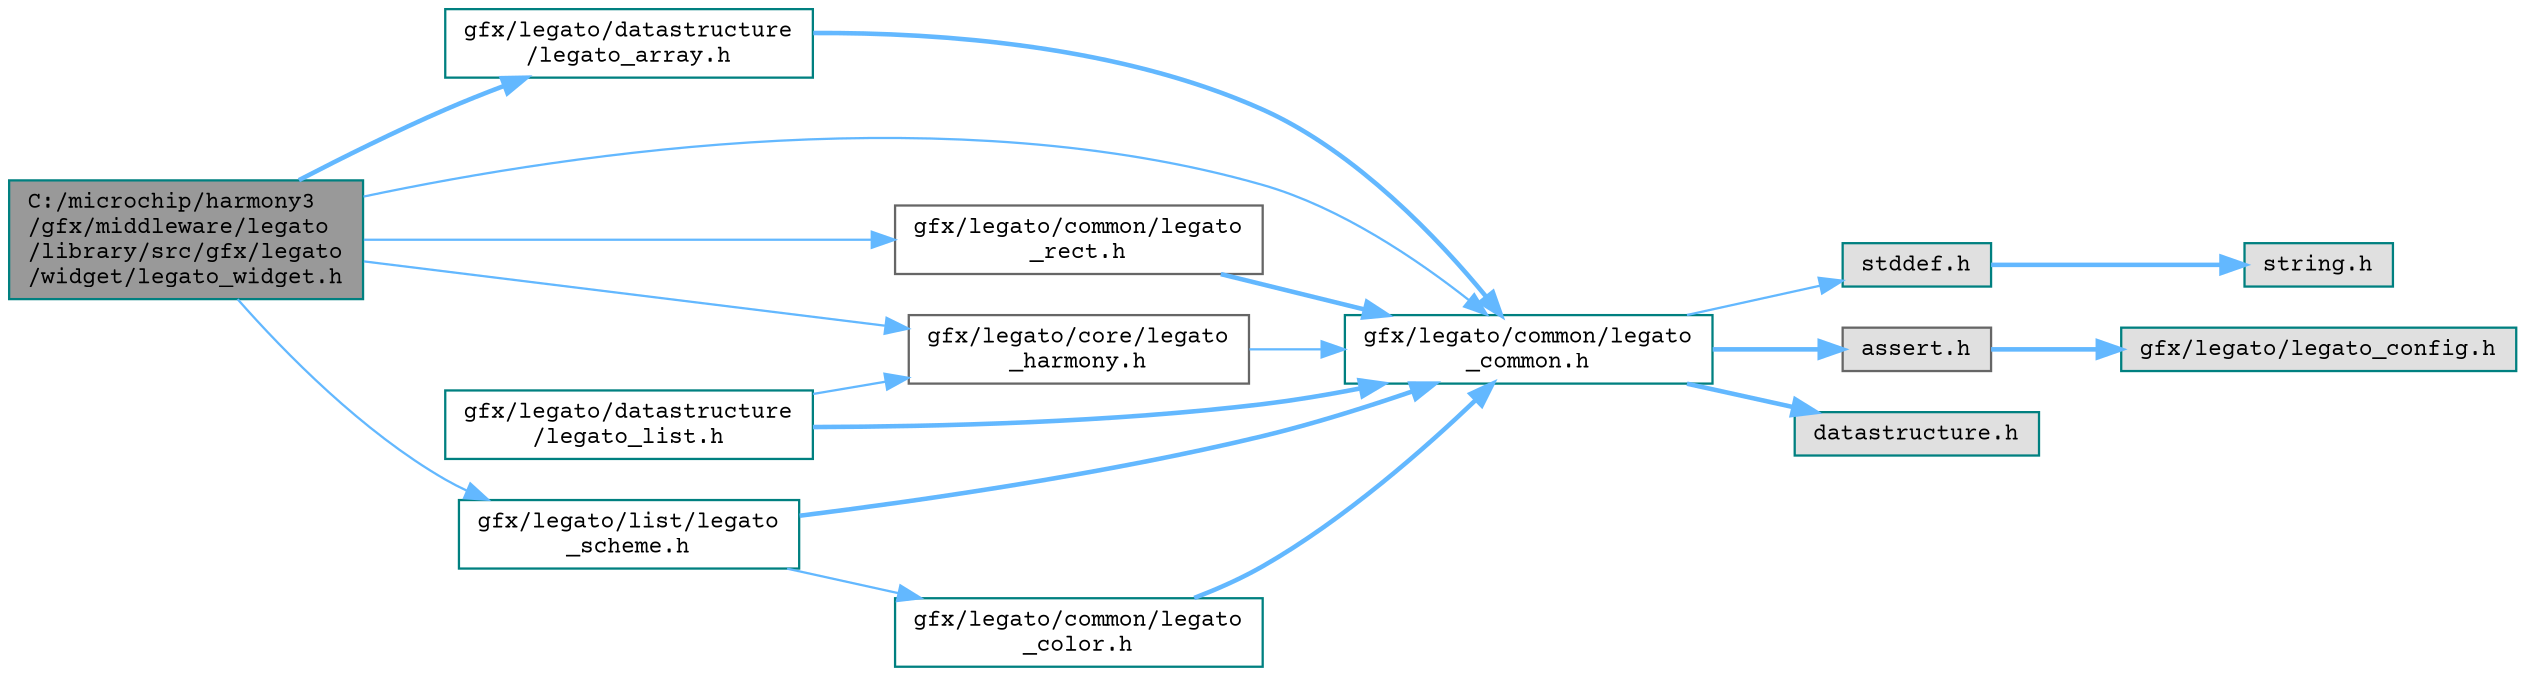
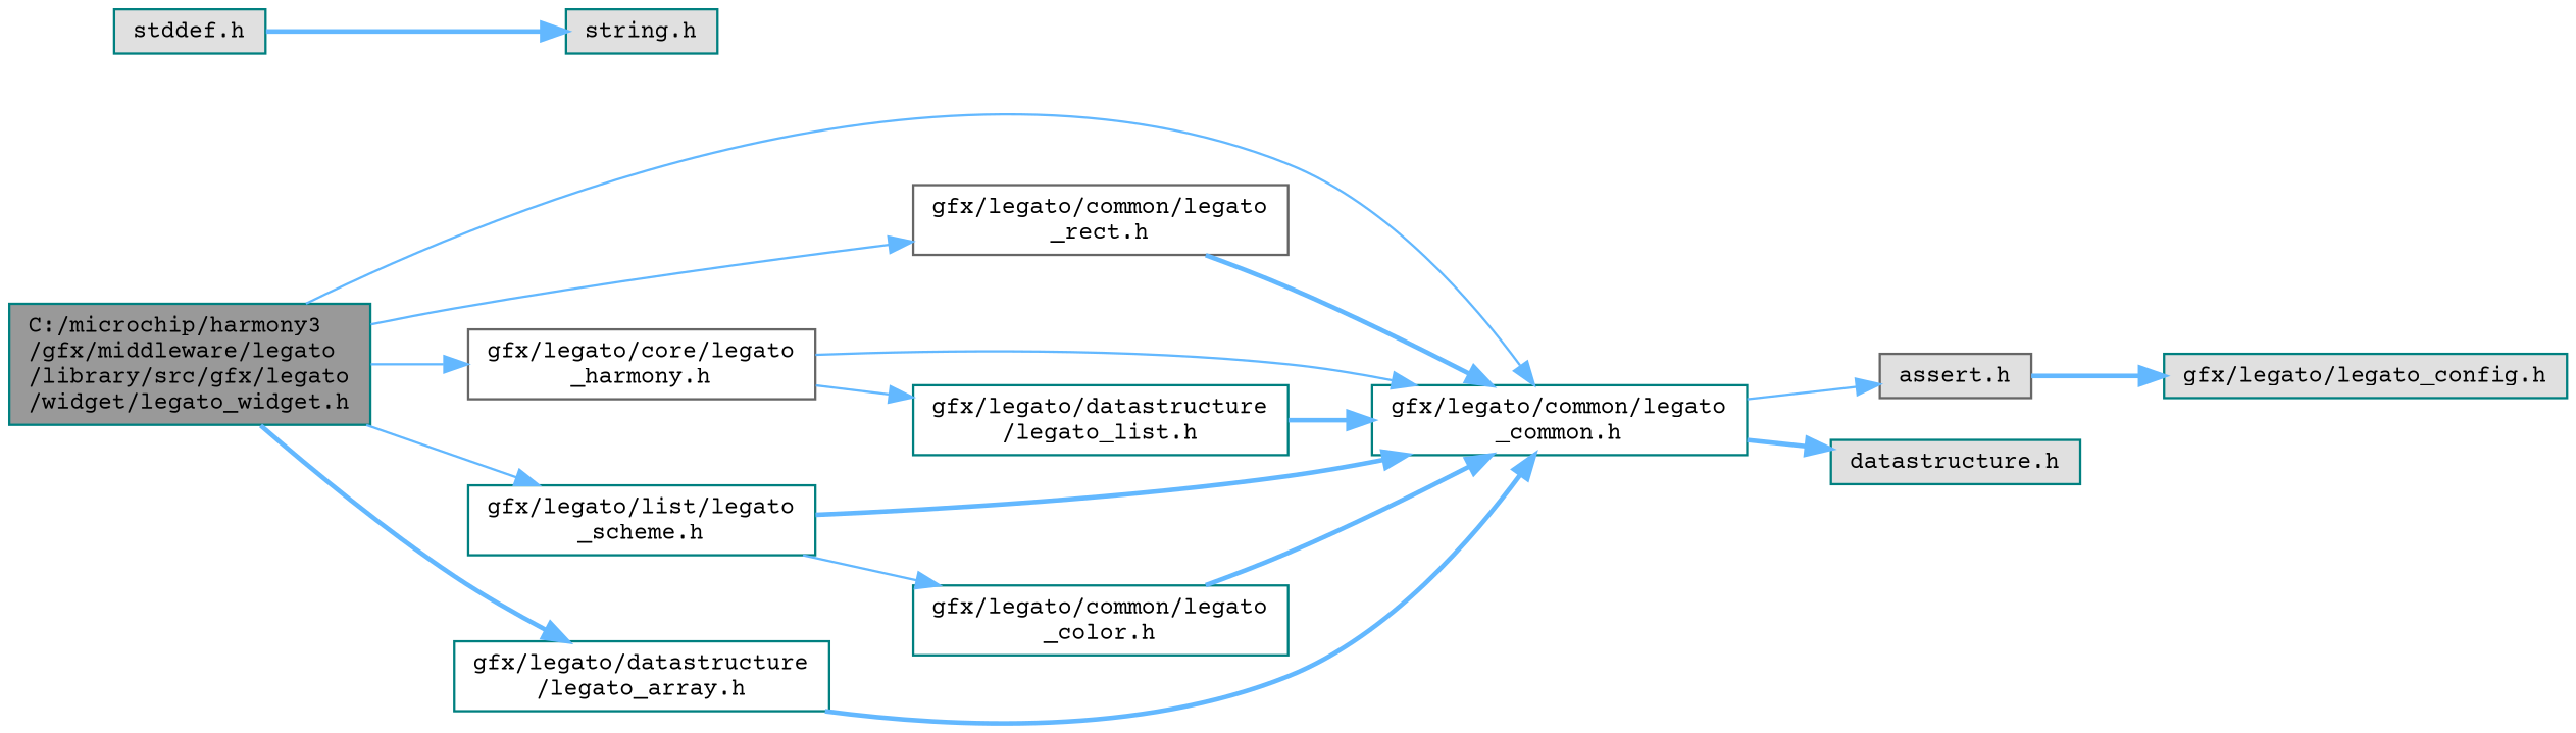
  digraph {
    fontname="Courier Prime"
    rankdir=LR
    node [color=teal fillcolor=white fontname="Courier Prime" fontsize=10 shape=box style=filled]
    edge [color=steelblue1 fontname="Courier Prime" fontsize=10 labelfontname=Helvetica labelfontsize=10 style=solid]
    n1 [fillcolor=grey60 fontcolor=black height=0.2 label="C:/microchip/harmony3\l/gfx/middleware/legato\l/library/src/gfx/legato\l/widget/legato_widget.h" width=0.4]
    n2 [height=0.2 label="gfx/legato/common/legato\l_common.h" width=0.4]
    n3 [color=gray40 height=0.2 label="gfx/legato/common/legato\l_rect.h" width=0.4]
    n4 [color=gray40 height=0.2 label="gfx/legato/core/legato\l_harmony.h" width=0.4]
    n5 [height=0.2 label="gfx/legato/list/legato\l_scheme.h" width=0.4]
    n6 [height=0.2 label="gfx/legato/datastructure\l/legato_array.h" width=0.4]
    n7 [fillcolor="#E0E0E0" height=0.2 label="stddef.h" width=0.4]
    n8 [color=gray40 fillcolor="#E0E0E0" height=0.2 label="assert.h" width=0.4]
    n9 [fillcolor="#E0E0E0" height=0.2 label="datastructure.h" width=0.4]
    n10 [height=0.2 label="gfx/legato/datastructure\l/legato_list.h" width=0.4]
    n11 [height=0.2 label="gfx/legato/common/legato\l_color.h" width=0.4]
    n12 [fillcolor="#E0E0E0" height=0.2 label="gfx/legato/legato_config.h" width=0.4]
    n13 [fillcolor="#E0E0E0" height=0.2 label="string.h" width=0.4]
    n1 -> n2
    n1 -> n3
    n1 -> n4
    n1 -> n5
    n1 -> n6 [style=bold]
-   n2 -> n7
-   n2 -> n8 [style=bold]
+   n2 -> n8
    n2 -> n9 [style=bold]
    n3 -> n2 [style=bold]
    n4 -> n2
-   n10 -> n4
+   n4 -> n10
    n5 -> n2 [style=bold]
    n5 -> n11
    n6 -> n2 [style=bold]
    n7 -> n13 [style=bold]
    n8 -> n12 [style=bold]
    n10 -> n2 [style=bold]
    n11 -> n2 [style=bold]
  }
